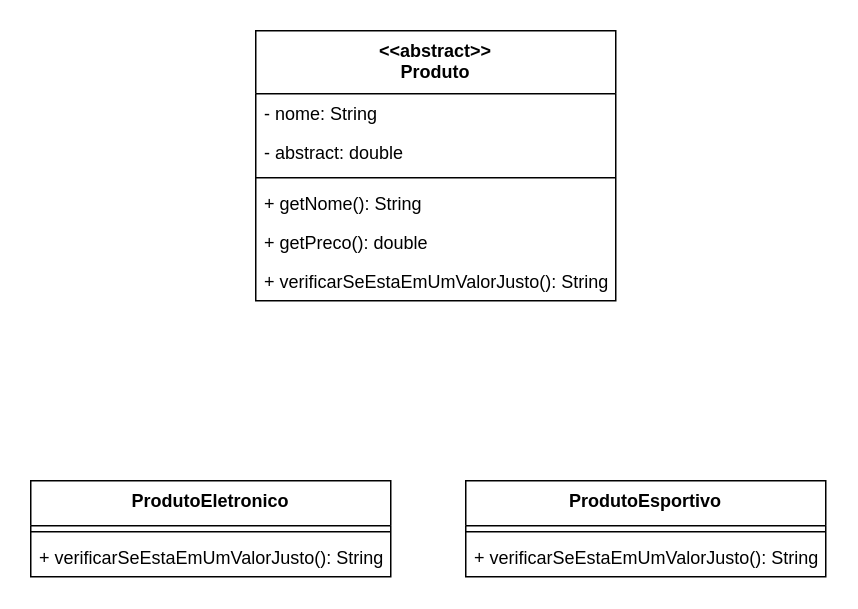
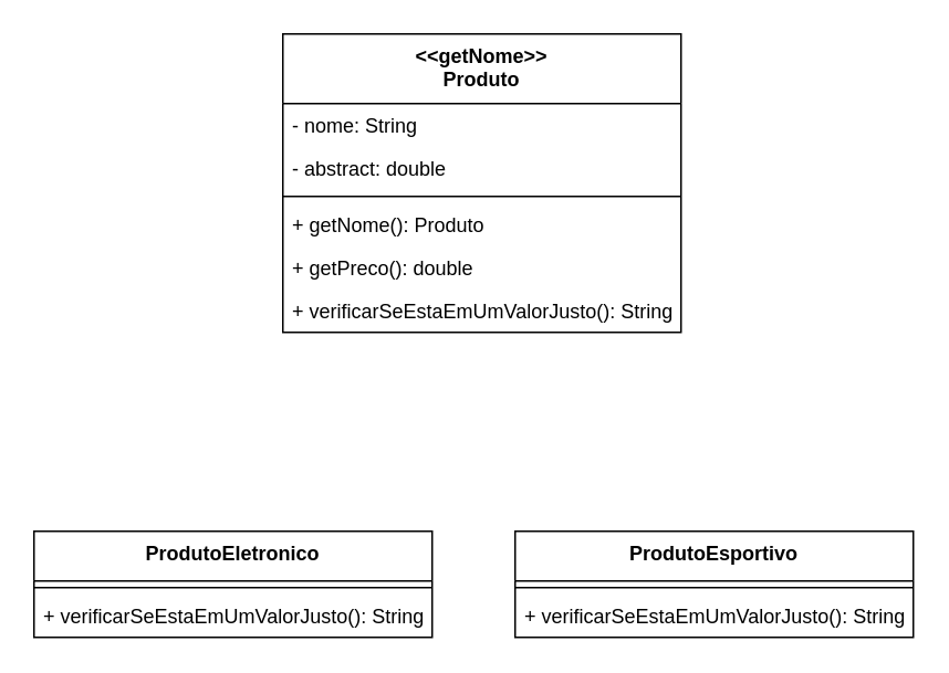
  <mxCell id="0" />
  <mxCell id="1" parent="0" />
  <mxCell id="2" value="ProdutoEletronico" style="swimlane;fontStyle=1;align=center;verticalAlign=top;childLayout=stackLayout;horizontal=1;startSize=30;horizontalStack=0;resizeParent=1;resizeParentMax=0;resizeLast=0;collapsible=0;marginBottom=0;whiteSpace=wrap;html=1;" parent="1" vertex="1"><mxGeometry x="20" y="320" width="240" height="64" as="geometry" /></mxCell>
  <mxCell id="3" value="" style="line;strokeWidth=1;fillColor=none;align=left;verticalAlign=middle;spacingTop=-1;spacingLeft=3;spacingRight=3;rotatable=0;labelPosition=right;points=[];portConstraint=eastwest;strokeColor=inherit;" parent="2" vertex="1"><mxGeometry y="30" width="240" height="8" as="geometry" /></mxCell>
  <mxCell id="4" value="+ verificarSeEstaEmUmValorJusto(): String" style="text;strokeColor=none;fillColor=none;align=left;verticalAlign=top;spacingLeft=4;spacingRight=4;overflow=hidden;rotatable=0;points=[[0,0.5],[1,0.5]];portConstraint=eastwest;whiteSpace=wrap;html=1;" parent="2" vertex="1"><mxGeometry y="38" width="240" height="26" as="geometry" /></mxCell>
- <mxCell id="5" value="&amp;lt;&amp;lt;abstract&amp;gt;&amp;gt;&lt;br&gt;Produto" style="swimlane;fontStyle=1;align=center;verticalAlign=top;childLayout=stackLayout;horizontal=1;startSize=42;horizontalStack=0;resizeParent=1;resizeParentMax=0;resizeLast=0;collapsible=0;marginBottom=0;whiteSpace=wrap;html=1;" parent="1" vertex="1"><mxGeometry x="170" y="20" width="240" height="180" as="geometry" /></mxCell>
+ <mxCell id="5" value="&amp;lt;&amp;lt;getNome&amp;gt;&amp;gt;&lt;br&gt;Produto" style="swimlane;fontStyle=1;align=center;verticalAlign=top;childLayout=stackLayout;horizontal=1;startSize=42;horizontalStack=0;resizeParent=1;resizeParentMax=0;resizeLast=0;collapsible=0;marginBottom=0;whiteSpace=wrap;html=1;" parent="1" vertex="1"><mxGeometry x="170" y="20" width="240" height="180" as="geometry" /></mxCell>
  <mxCell id="6" value="- nome: String" style="text;strokeColor=none;fillColor=none;align=left;verticalAlign=top;spacingLeft=4;spacingRight=4;overflow=hidden;rotatable=0;points=[[0,0.5],[1,0.5]];portConstraint=eastwest;whiteSpace=wrap;html=1;" parent="5" vertex="1"><mxGeometry y="42" width="240" height="26" as="geometry" /></mxCell>
  <mxCell id="7" value="- abstract: double" style="text;strokeColor=none;fillColor=none;align=left;verticalAlign=top;spacingLeft=4;spacingRight=4;overflow=hidden;rotatable=0;points=[[0,0.5],[1,0.5]];portConstraint=eastwest;whiteSpace=wrap;html=1;" vertex="1" parent="5"><mxGeometry y="68" width="240" height="26" as="geometry" /></mxCell>
  <mxCell id="8" value="" style="line;strokeWidth=1;fillColor=none;align=left;verticalAlign=middle;spacingTop=-1;spacingLeft=3;spacingRight=3;rotatable=0;labelPosition=right;points=[];portConstraint=eastwest;strokeColor=inherit;" parent="5" vertex="1"><mxGeometry y="94" width="240" height="8" as="geometry" /></mxCell>
- <mxCell id="9" value="+ getNome(): String" style="text;strokeColor=none;fillColor=none;align=left;verticalAlign=top;spacingLeft=4;spacingRight=4;overflow=hidden;rotatable=0;points=[[0,0.5],[1,0.5]];portConstraint=eastwest;whiteSpace=wrap;html=1;" vertex="1" parent="5"><mxGeometry y="102" width="240" height="26" as="geometry" /></mxCell>
+ <mxCell id="9" value="+ getNome(): Produto" style="text;strokeColor=none;fillColor=none;align=left;verticalAlign=top;spacingLeft=4;spacingRight=4;overflow=hidden;rotatable=0;points=[[0,0.5],[1,0.5]];portConstraint=eastwest;whiteSpace=wrap;html=1;" vertex="1" parent="5"><mxGeometry y="102" width="240" height="26" as="geometry" /></mxCell>
  <mxCell id="10" value="+ getPreco(): double" style="text;strokeColor=none;fillColor=none;align=left;verticalAlign=top;spacingLeft=4;spacingRight=4;overflow=hidden;rotatable=0;points=[[0,0.5],[1,0.5]];portConstraint=eastwest;whiteSpace=wrap;html=1;" parent="5" vertex="1"><mxGeometry y="128" width="240" height="26" as="geometry" /></mxCell>
  <mxCell id="11" value="+ verificarSeEstaEmUmValorJusto(): String" style="text;strokeColor=none;fillColor=none;align=left;verticalAlign=top;spacingLeft=4;spacingRight=4;overflow=hidden;rotatable=0;points=[[0,0.5],[1,0.5]];portConstraint=eastwest;whiteSpace=wrap;html=1;" vertex="1" parent="5"><mxGeometry y="154" width="240" height="26" as="geometry" /></mxCell>
  <mxCell id="12" value="ProdutoEsportivo" style="swimlane;fontStyle=1;align=center;verticalAlign=top;childLayout=stackLayout;horizontal=1;startSize=30;horizontalStack=0;resizeParent=1;resizeParentMax=0;resizeLast=0;collapsible=0;marginBottom=0;whiteSpace=wrap;html=1;" vertex="1" parent="1"><mxGeometry x="310" y="320" width="240" height="64" as="geometry" /></mxCell>
  <mxCell id="13" value="" style="line;strokeWidth=1;fillColor=none;align=left;verticalAlign=middle;spacingTop=-1;spacingLeft=3;spacingRight=3;rotatable=0;labelPosition=right;points=[];portConstraint=eastwest;strokeColor=inherit;" vertex="1" parent="12"><mxGeometry y="30" width="240" height="8" as="geometry" /></mxCell>
  <mxCell id="14" value="+ verificarSeEstaEmUmValorJusto(): String" style="text;strokeColor=none;fillColor=none;align=left;verticalAlign=top;spacingLeft=4;spacingRight=4;overflow=hidden;rotatable=0;points=[[0,0.5],[1,0.5]];portConstraint=eastwest;whiteSpace=wrap;html=1;" vertex="1" parent="12"><mxGeometry y="38" width="240" height="26" as="geometry" /></mxCell>
